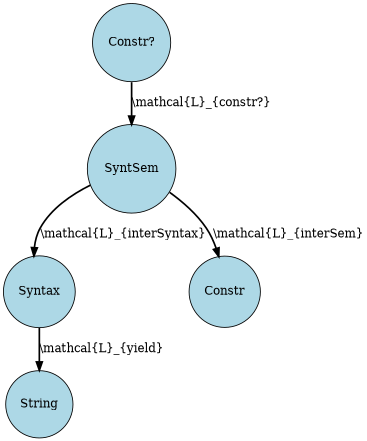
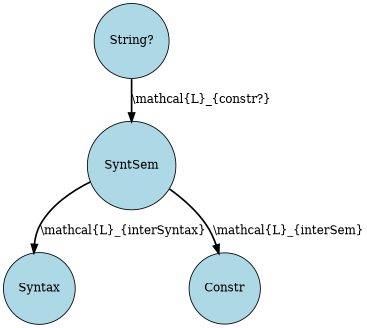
  strict digraph {
    node [fillcolor=lightblue shape=circle style=filled]
    edge [style=bold]
-   "Constr?"
+   "Constr?" [label="String?"]
    SyntSem
    Syntax
    n4 [label=Constr]
-   String
    "Constr?" -> SyntSem [label="\\mathcal{L}_{constr?}"]
    SyntSem -> Syntax [label="\\mathcal{L}_{interSyntax}"]
    SyntSem -> n4 [label="\\mathcal{L}_{interSem}"]
-   Syntax -> String [label="\\mathcal{L}_{yield}"]
  }
